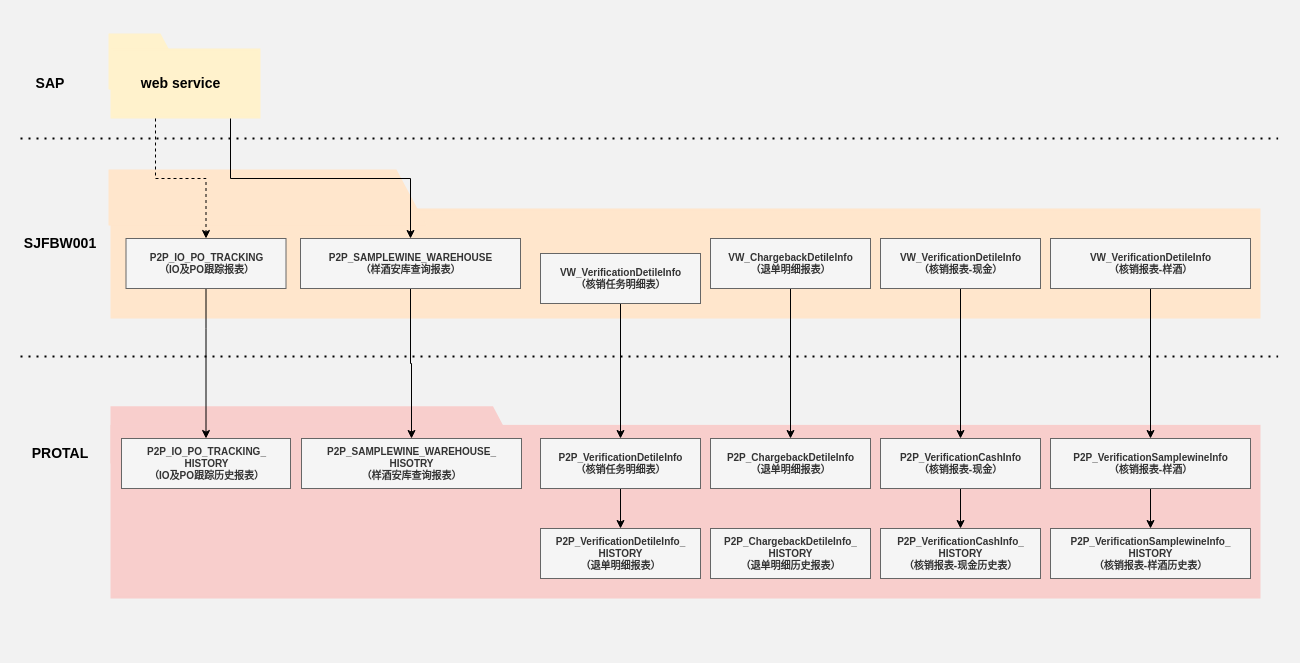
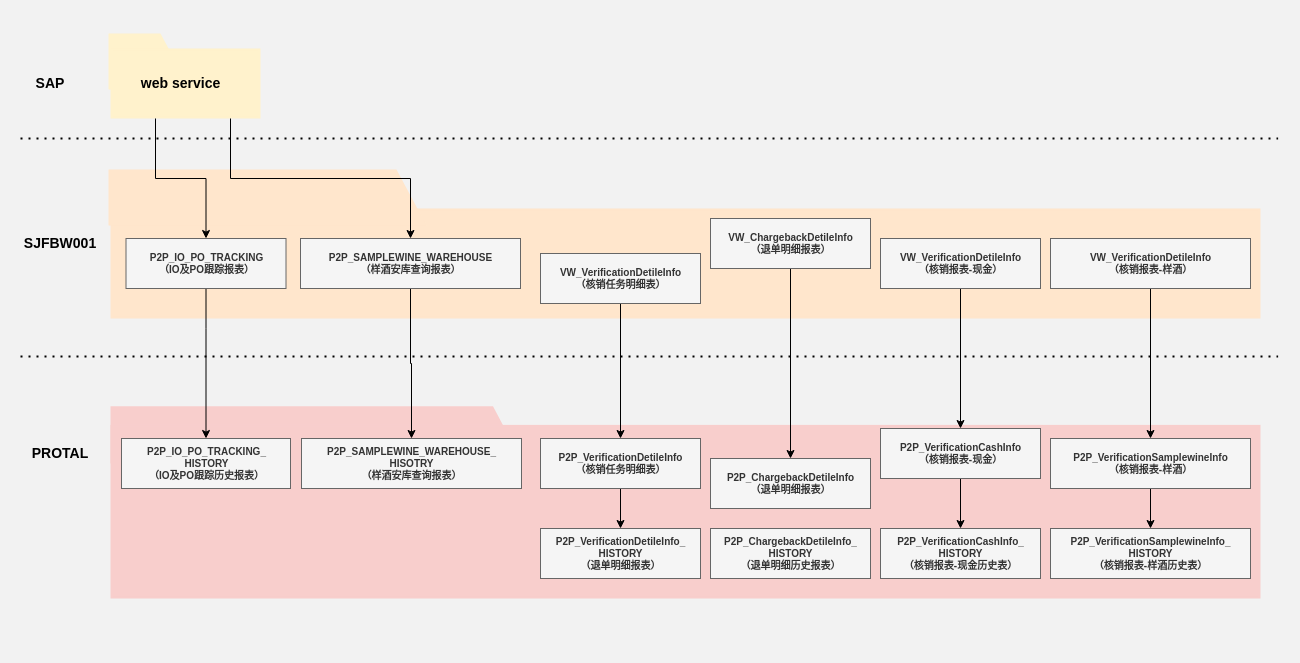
  <mxCell id="0" />
  <mxCell id="1" parent="0" />
  <mxCell id="2" value="" style="shape=manualInput;whiteSpace=wrap;html=1;rounded=0;shadow=0;sketch=0;rotation=90;fillColor=#f8cecc;strokeColor=none;" vertex="1" parent="1"><mxGeometry x="287.63" y="228" width="57.25" height="412.5" as="geometry" /></mxCell>
  <mxCell id="3" value="" style="shape=ext;double=1;rounded=0;whiteSpace=wrap;html=1;shadow=0;sketch=0;fillColor=#f8cecc;strokeColor=none;" vertex="1" parent="1"><mxGeometry x="110" y="424.37" width="1150" height="173.63" as="geometry" /></mxCell>
  <mxCell id="4" value="" style="shape=ext;double=1;rounded=0;whiteSpace=wrap;html=1;shadow=0;sketch=0;fillColor=#ffe6cc;strokeColor=none;" vertex="1" parent="1"><mxGeometry x="110" y="208" width="1150" height="110" as="geometry" /></mxCell>
  <mxCell id="5" value="" style="shape=manualInput;whiteSpace=wrap;html=1;rounded=0;shadow=0;sketch=0;rotation=90;fillColor=#ffe6cc;strokeColor=none;" vertex="1" parent="1"><mxGeometry x="239" y="38" width="56" height="318" as="geometry" /></mxCell>
  <mxCell id="6" value="" style="shape=manualInput;whiteSpace=wrap;html=1;rounded=0;shadow=0;sketch=0;rotation=90;fillColor=#fff2cc;strokeColor=none;" vertex="1" parent="1"><mxGeometry x="121" y="20" width="56" height="82" as="geometry" /></mxCell>
  <mxCell id="7" value="" style="shape=ext;double=1;rounded=0;whiteSpace=wrap;html=1;shadow=0;sketch=0;fillColor=#fff2cc;strokeColor=none;" vertex="1" parent="1"><mxGeometry x="110" y="48" width="150" height="70" as="geometry" /></mxCell>
- <mxCell id="8" style="edgeStyle=orthogonalEdgeStyle;rounded=0;orthogonalLoop=1;jettySize=auto;html=1;exitX=0.25;exitY=1;exitDx=0;exitDy=0;fontSize=10;dashed=1;" edge="1" parent="1" source="10" target="15"><mxGeometry relative="1" as="geometry" /></mxCell>
+ <mxCell id="8" style="edgeStyle=orthogonalEdgeStyle;rounded=0;orthogonalLoop=1;jettySize=auto;html=1;exitX=0.25;exitY=1;exitDx=0;exitDy=0;fontSize=10;" edge="1" parent="1" source="10" target="15"><mxGeometry relative="1" as="geometry" /></mxCell>
  <mxCell id="9" style="edgeStyle=orthogonalEdgeStyle;rounded=0;orthogonalLoop=1;jettySize=auto;html=1;exitX=1;exitY=1;exitDx=0;exitDy=0;entryX=0.5;entryY=0;entryDx=0;entryDy=0;fontSize=10;" edge="1" parent="1" source="10" target="18"><mxGeometry relative="1" as="geometry" /></mxCell>
  <mxCell id="10" value="web service" style="text;strokeColor=none;fillColor=none;html=1;fontSize=14;fontStyle=1;verticalAlign=middle;align=center;rounded=0;shadow=0;sketch=0;arcSize=12;strokeWidth=1;" vertex="1" parent="1"><mxGeometry x="130" y="48" width="100" height="70" as="geometry" /></mxCell>
  <mxCell id="11" value="" style="endArrow=none;dashed=1;html=1;dashPattern=1 3;strokeWidth=2;rounded=0;fontSize=14;" edge="1" parent="1"><mxGeometry width="50" height="50" relative="1" as="geometry"><mxPoint x="20" y="138" as="sourcePoint" /><mxPoint x="1277.619" y="138" as="targetPoint" /></mxGeometry></mxCell>
  <mxCell id="12" value="SJFBW001" style="text;html=1;strokeColor=none;fillColor=none;align=center;verticalAlign=middle;whiteSpace=wrap;rounded=0;shadow=0;sketch=0;fontSize=14;fontStyle=1" vertex="1" parent="1"><mxGeometry x="30" y="228" width="60" height="30" as="geometry" /></mxCell>
  <mxCell id="13" value="PROTAL" style="text;html=1;strokeColor=none;fillColor=none;align=center;verticalAlign=middle;whiteSpace=wrap;rounded=0;shadow=0;sketch=0;fontSize=14;fontStyle=1" vertex="1" parent="1"><mxGeometry x="30" y="438" width="60" height="30" as="geometry" /></mxCell>
  <mxCell id="14" style="edgeStyle=orthogonalEdgeStyle;rounded=0;orthogonalLoop=1;jettySize=auto;html=1;exitX=0.5;exitY=1;exitDx=0;exitDy=0;entryX=0.5;entryY=0;entryDx=0;entryDy=0;fontSize=10;" edge="1" parent="1" source="15" target="35"><mxGeometry relative="1" as="geometry"><Array as="points"><mxPoint x="206" y="328" /><mxPoint x="206" y="328" /></Array></mxGeometry></mxCell>
  <mxCell id="15" value="P2P_IO_PO_TRACKING&lt;br&gt;（IO及PO跟踪报表）" style="text;html=1;fontSize=10;fontStyle=1;verticalAlign=middle;align=center;rounded=0;shadow=0;sketch=0;arcSize=12;strokeWidth=1;fillColor=#f5f5f5;strokeColor=#666666;fontColor=#333333;" vertex="1" parent="1"><mxGeometry x="125.5" y="238" width="160" height="50" as="geometry" /></mxCell>
  <mxCell id="16" value="SAP" style="text;html=1;strokeColor=none;fillColor=none;align=center;verticalAlign=middle;whiteSpace=wrap;rounded=0;shadow=0;sketch=0;fontSize=14;fontStyle=1" vertex="1" parent="1"><mxGeometry x="20" y="68" width="60" height="30" as="geometry" /></mxCell>
  <mxCell id="17" style="edgeStyle=orthogonalEdgeStyle;rounded=0;orthogonalLoop=1;jettySize=auto;html=1;exitX=0.5;exitY=1;exitDx=0;exitDy=0;fontSize=10;" edge="1" parent="1" source="18" target="36"><mxGeometry relative="1" as="geometry" /></mxCell>
  <mxCell id="18" value="P2P_SAMPLEWINE_WAREHOUSE&lt;br&gt;（样酒安库查询报表）" style="text;html=1;fontSize=10;fontStyle=1;verticalAlign=middle;align=center;rounded=0;shadow=0;sketch=0;arcSize=12;strokeWidth=1;fillColor=#f5f5f5;strokeColor=#666666;fontColor=#333333;" vertex="1" parent="1"><mxGeometry x="300" y="238" width="220" height="50" as="geometry" /></mxCell>
  <mxCell id="19" style="edgeStyle=orthogonalEdgeStyle;rounded=0;orthogonalLoop=1;jettySize=auto;html=1;exitX=0.5;exitY=1;exitDx=0;exitDy=0;entryX=0.5;entryY=0;entryDx=0;entryDy=0;fontSize=10;" edge="1" parent="1" source="20" target="28"><mxGeometry relative="1" as="geometry" /></mxCell>
  <mxCell id="20" value="VW_VerificationDetileInfo&lt;br&gt;（核销任务明细表）" style="text;html=1;fontSize=10;fontStyle=1;verticalAlign=middle;align=center;rounded=0;shadow=0;sketch=0;arcSize=12;strokeWidth=1;fillColor=#f5f5f5;strokeColor=#666666;fontColor=#333333;" vertex="1" parent="1"><mxGeometry x="540" y="253" width="160" height="50" as="geometry" /></mxCell>
  <mxCell id="21" style="edgeStyle=orthogonalEdgeStyle;rounded=0;orthogonalLoop=1;jettySize=auto;html=1;exitX=0.5;exitY=1;exitDx=0;exitDy=0;entryX=0.5;entryY=0;entryDx=0;entryDy=0;fontSize=10;" edge="1" parent="1" source="22" target="29"><mxGeometry relative="1" as="geometry" /></mxCell>
- <mxCell id="22" value="VW_ChargebackDetileInfo&lt;br&gt;（退单明细报表）" style="text;html=1;fontSize=10;fontStyle=1;verticalAlign=middle;align=center;rounded=0;shadow=0;sketch=0;arcSize=12;strokeWidth=1;fillColor=#f5f5f5;fontColor=#333333;strokeColor=#666666;" vertex="1" parent="1"><mxGeometry x="710" y="238" width="160" height="50" as="geometry" /></mxCell>
+ <mxCell id="22" value="VW_ChargebackDetileInfo&lt;br&gt;（退单明细报表）" style="text;html=1;fontSize=10;fontStyle=1;verticalAlign=middle;align=center;rounded=0;shadow=0;sketch=0;arcSize=12;strokeWidth=1;fillColor=#f5f5f5;fontColor=#333333;strokeColor=#666666;" vertex="1" parent="1"><mxGeometry x="710" y="218" width="160" height="50" as="geometry" /></mxCell>
  <mxCell id="23" style="edgeStyle=orthogonalEdgeStyle;rounded=0;orthogonalLoop=1;jettySize=auto;html=1;exitX=0.5;exitY=1;exitDx=0;exitDy=0;entryX=0.5;entryY=0;entryDx=0;entryDy=0;fontSize=10;" edge="1" parent="1" source="24" target="31"><mxGeometry relative="1" as="geometry" /></mxCell>
  <mxCell id="24" value="VW_VerificationDetileInfo&lt;br&gt;（核销报表-现金）" style="text;strokeColor=#666666;fillColor=#f5f5f5;html=1;fontSize=10;fontStyle=1;verticalAlign=middle;align=center;rounded=0;shadow=0;sketch=0;arcSize=12;strokeWidth=1;fontColor=#333333;" vertex="1" parent="1"><mxGeometry x="880" y="238" width="160" height="50" as="geometry" /></mxCell>
  <mxCell id="25" style="edgeStyle=orthogonalEdgeStyle;rounded=0;orthogonalLoop=1;jettySize=auto;html=1;exitX=0.5;exitY=1;exitDx=0;exitDy=0;fontSize=10;" edge="1" parent="1" source="26" target="33"><mxGeometry relative="1" as="geometry" /></mxCell>
  <mxCell id="26" value="VW_VerificationDetileInfo&lt;br&gt;（核销报表-样酒）" style="text;strokeColor=#666666;fillColor=#f5f5f5;html=1;fontSize=10;fontStyle=1;verticalAlign=middle;align=center;rounded=0;shadow=0;sketch=0;arcSize=12;strokeWidth=1;fontColor=#333333;" vertex="1" parent="1"><mxGeometry x="1050" y="238" width="200" height="50" as="geometry" /></mxCell>
  <mxCell id="27" style="edgeStyle=orthogonalEdgeStyle;rounded=0;orthogonalLoop=1;jettySize=auto;html=1;exitX=0.5;exitY=1;exitDx=0;exitDy=0;entryX=0.5;entryY=0;entryDx=0;entryDy=0;fontSize=10;" edge="1" parent="1" source="28" target="37"><mxGeometry relative="1" as="geometry" /></mxCell>
  <mxCell id="28" value="P2P_VerificationDetileInfo&lt;br&gt;（核销任务明细表）" style="text;html=1;fontSize=10;fontStyle=1;verticalAlign=middle;align=center;rounded=0;shadow=0;sketch=0;arcSize=12;strokeWidth=1;fillColor=#f5f5f5;strokeColor=#666666;fontColor=#333333;" vertex="1" parent="1"><mxGeometry x="540" y="438" width="160" height="50" as="geometry" /></mxCell>
- <mxCell id="29" value="P2P_ChargebackDetileInfo&lt;br&gt;（退单明细报表）" style="text;html=1;fontSize=10;fontStyle=1;verticalAlign=middle;align=center;rounded=0;shadow=0;sketch=0;arcSize=12;strokeWidth=1;fillColor=#f5f5f5;fontColor=#333333;strokeColor=#666666;" vertex="1" parent="1"><mxGeometry x="710" y="438" width="160" height="50" as="geometry" /></mxCell>
+ <mxCell id="29" value="P2P_ChargebackDetileInfo&lt;br&gt;（退单明细报表）" style="text;html=1;fontSize=10;fontStyle=1;verticalAlign=middle;align=center;rounded=0;shadow=0;sketch=0;arcSize=12;strokeWidth=1;fillColor=#f5f5f5;fontColor=#333333;strokeColor=#666666;" vertex="1" parent="1"><mxGeometry x="710" y="458" width="160" height="50" as="geometry" /></mxCell>
  <mxCell id="30" style="edgeStyle=orthogonalEdgeStyle;rounded=0;orthogonalLoop=1;jettySize=auto;html=1;exitX=0.5;exitY=1;exitDx=0;exitDy=0;fontSize=10;" edge="1" parent="1" source="31" target="39"><mxGeometry relative="1" as="geometry" /></mxCell>
- <mxCell id="31" value="P2P_VerificationCashInfo&lt;br&gt;（核销报表-现金）" style="text;strokeColor=#666666;fillColor=#f5f5f5;html=1;fontSize=10;fontStyle=1;verticalAlign=middle;align=center;rounded=0;shadow=0;sketch=0;arcSize=12;strokeWidth=1;fontColor=#333333;" vertex="1" parent="1"><mxGeometry x="880" y="438" width="160" height="50" as="geometry" /></mxCell>
+ <mxCell id="31" value="P2P_VerificationCashInfo&lt;br&gt;（核销报表-现金）" style="text;strokeColor=#666666;fillColor=#f5f5f5;html=1;fontSize=10;fontStyle=1;verticalAlign=middle;align=center;rounded=0;shadow=0;sketch=0;arcSize=12;strokeWidth=1;fontColor=#333333;" vertex="1" parent="1"><mxGeometry x="880" y="428" width="160" height="50" as="geometry" /></mxCell>
  <mxCell id="32" style="edgeStyle=orthogonalEdgeStyle;rounded=0;orthogonalLoop=1;jettySize=auto;html=1;exitX=0.5;exitY=1;exitDx=0;exitDy=0;fontSize=10;" edge="1" parent="1" source="33" target="40"><mxGeometry relative="1" as="geometry" /></mxCell>
  <mxCell id="33" value="P2P_VerificationSamplewineInfo&lt;br&gt;（核销报表-样酒）" style="text;strokeColor=#666666;fillColor=#f5f5f5;html=1;fontSize=10;fontStyle=1;verticalAlign=middle;align=center;rounded=0;shadow=0;sketch=0;arcSize=12;strokeWidth=1;fontColor=#333333;" vertex="1" parent="1"><mxGeometry x="1050" y="438" width="200" height="50" as="geometry" /></mxCell>
  <mxCell id="34" value="" style="endArrow=none;dashed=1;html=1;dashPattern=1 3;strokeWidth=2;rounded=0;fontSize=14;" edge="1" parent="1"><mxGeometry width="50" height="50" relative="1" as="geometry"><mxPoint x="20" y="356" as="sourcePoint" /><mxPoint x="1277.619" y="356" as="targetPoint" /></mxGeometry></mxCell>
  <mxCell id="35" value="P2P_IO_PO_TRACKING_&lt;br&gt;HISTORY&lt;br&gt;（IO及PO跟踪历史报表）" style="text;html=1;fontSize=10;fontStyle=1;verticalAlign=middle;align=center;rounded=0;shadow=0;sketch=0;arcSize=12;strokeWidth=1;fillColor=#f5f5f5;strokeColor=#666666;fontColor=#333333;gradientColor=none;" vertex="1" parent="1"><mxGeometry x="121" y="438" width="169" height="50" as="geometry" /></mxCell>
  <mxCell id="36" value="P2P_SAMPLEWINE_WAREHOUSE_&lt;br&gt;HISOTRY&lt;br&gt;（样酒安库查询报表）" style="text;html=1;fontSize=10;fontStyle=1;verticalAlign=middle;align=center;rounded=0;shadow=0;sketch=0;arcSize=12;strokeWidth=1;fillColor=#f5f5f5;strokeColor=#666666;fontColor=#333333;" vertex="1" parent="1"><mxGeometry x="301" y="438" width="220" height="50" as="geometry" /></mxCell>
  <mxCell id="37" value="P2P_VerificationDetileInfo_&lt;br&gt;HISTORY&lt;br&gt;（退单明细报表）" style="text;html=1;fontSize=10;fontStyle=1;verticalAlign=middle;align=center;rounded=0;shadow=0;sketch=0;arcSize=12;strokeWidth=1;fillColor=#f5f5f5;strokeColor=#666666;fontColor=#333333;" vertex="1" parent="1"><mxGeometry x="540" y="528" width="160" height="50" as="geometry" /></mxCell>
  <mxCell id="38" value="P2P_ChargebackDetileInfo_&lt;br&gt;HISTORY&lt;br&gt;（退单明细历史报表）" style="text;html=1;fontSize=10;fontStyle=1;verticalAlign=middle;align=center;rounded=0;shadow=0;sketch=0;arcSize=12;strokeWidth=1;fillColor=#f5f5f5;fontColor=#333333;strokeColor=#666666;" vertex="1" parent="1"><mxGeometry x="710" y="528" width="160" height="50" as="geometry" /></mxCell>
  <mxCell id="39" value="P2P_VerificationCashInfo_&lt;br&gt;HISTORY&lt;br&gt;（核销报表-现金历史表）" style="text;strokeColor=#666666;fillColor=#f5f5f5;html=1;fontSize=10;fontStyle=1;verticalAlign=middle;align=center;rounded=0;shadow=0;sketch=0;arcSize=12;strokeWidth=1;fontColor=#333333;" vertex="1" parent="1"><mxGeometry x="880" y="528" width="160" height="50" as="geometry" /></mxCell>
  <mxCell id="40" value="P2P_VerificationSamplewineInfo_&lt;br&gt;HISTORY&lt;br&gt;（核销报表-样酒历史表）" style="text;strokeColor=#666666;fillColor=#f5f5f5;html=1;fontSize=10;fontStyle=1;verticalAlign=middle;align=center;rounded=0;shadow=0;sketch=0;arcSize=12;strokeWidth=1;fontColor=#333333;" vertex="1" parent="1"><mxGeometry x="1050" y="528" width="200" height="50" as="geometry" /></mxCell>
